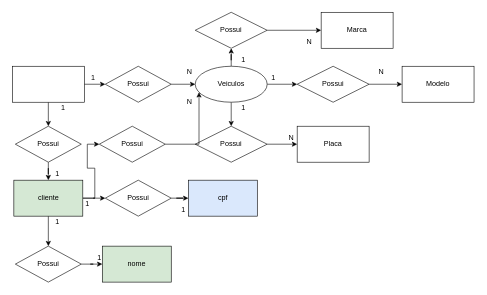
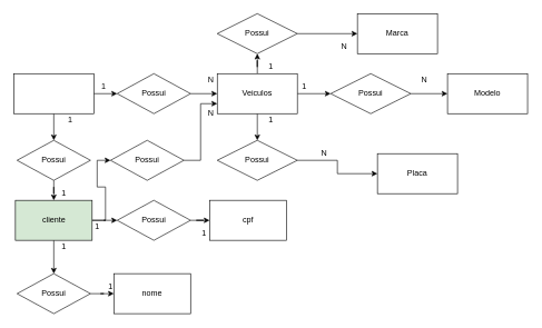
  <mxCell id="0" />
  <mxCell id="1" parent="0" />
  <mxCell id="2" style="edgeStyle=orthogonalEdgeStyle;rounded=0;orthogonalLoop=1;jettySize=auto;html=1;exitX=1;exitY=0.5;exitDx=0;exitDy=0;entryX=0;entryY=0.5;entryDx=0;entryDy=0;" edge="1" parent="1" source="4" target="6"><mxGeometry relative="1" as="geometry" /></mxCell>
  <mxCell id="3" style="edgeStyle=orthogonalEdgeStyle;rounded=0;orthogonalLoop=1;jettySize=auto;html=1;exitX=0.5;exitY=1;exitDx=0;exitDy=0;entryX=0.5;entryY=0;entryDx=0;entryDy=0;" edge="1" parent="1" source="4" target="22"><mxGeometry relative="1" as="geometry" /></mxCell>
  <mxCell id="4" value="" style="rounded=0;whiteSpace=wrap;html=1;" vertex="1" parent="1"><mxGeometry x="20" y="110" width="120" height="60" as="geometry" /></mxCell>
  <mxCell id="5" style="edgeStyle=orthogonalEdgeStyle;rounded=0;orthogonalLoop=1;jettySize=auto;html=1;exitX=1;exitY=0.5;exitDx=0;exitDy=0;entryX=0;entryY=0.5;entryDx=0;entryDy=0;" edge="1" parent="1" source="6" target="10"><mxGeometry relative="1" as="geometry" /></mxCell>
  <mxCell id="6" value="Possui" style="shape=rhombus;perimeter=rhombusPerimeter;whiteSpace=wrap;html=1;align=center;" vertex="1" parent="1"><mxGeometry x="175" y="110" width="110" height="60" as="geometry" /></mxCell>
  <mxCell id="7" style="edgeStyle=orthogonalEdgeStyle;rounded=0;orthogonalLoop=1;jettySize=auto;html=1;exitX=0.5;exitY=0;exitDx=0;exitDy=0;" edge="1" parent="1" source="10" target="12"><mxGeometry relative="1" as="geometry" /></mxCell>
  <mxCell id="8" style="edgeStyle=orthogonalEdgeStyle;rounded=0;orthogonalLoop=1;jettySize=auto;html=1;exitX=1;exitY=0.5;exitDx=0;exitDy=0;" edge="1" parent="1" source="10" target="16"><mxGeometry relative="1" as="geometry" /></mxCell>
  <mxCell id="9" style="edgeStyle=orthogonalEdgeStyle;rounded=0;orthogonalLoop=1;jettySize=auto;html=1;exitX=0.5;exitY=1;exitDx=0;exitDy=0;entryX=0.5;entryY=0;entryDx=0;entryDy=0;" edge="1" parent="1" source="10" target="14"><mxGeometry relative="1" as="geometry" /></mxCell>
- <mxCell id="10" value="Veiculos" style="ellipse;whiteSpace=wrap;html=1;" vertex="1" parent="1"><mxGeometry x="325" y="110" width="120" height="60" as="geometry" /></mxCell>
+ <mxCell id="10" value="Veiculos" style="rounded=0;whiteSpace=wrap;html=1;" vertex="1" parent="1"><mxGeometry x="325" y="110" width="120" height="60" as="geometry" /></mxCell>
  <mxCell id="11" style="edgeStyle=orthogonalEdgeStyle;rounded=0;orthogonalLoop=1;jettySize=auto;html=1;exitX=1;exitY=0.5;exitDx=0;exitDy=0;entryX=0;entryY=0.5;entryDx=0;entryDy=0;" edge="1" parent="1" source="12" target="17"><mxGeometry relative="1" as="geometry" /></mxCell>
  <mxCell id="12" value="Possui" style="shape=rhombus;perimeter=rhombusPerimeter;whiteSpace=wrap;html=1;align=center;" vertex="1" parent="1"><mxGeometry x="325" y="20" width="120" height="60" as="geometry" /></mxCell>
  <mxCell id="13" style="edgeStyle=orthogonalEdgeStyle;rounded=0;orthogonalLoop=1;jettySize=auto;html=1;entryX=0;entryY=0.5;entryDx=0;entryDy=0;" edge="1" parent="1" source="14" target="18"><mxGeometry relative="1" as="geometry" /></mxCell>
  <mxCell id="14" value="Possui" style="shape=rhombus;perimeter=rhombusPerimeter;whiteSpace=wrap;html=1;align=center;" vertex="1" parent="1"><mxGeometry x="325" y="210" width="120" height="60" as="geometry" /></mxCell>
  <mxCell id="15" style="edgeStyle=orthogonalEdgeStyle;rounded=0;orthogonalLoop=1;jettySize=auto;html=1;exitX=1;exitY=0.5;exitDx=0;exitDy=0;entryX=0;entryY=0.5;entryDx=0;entryDy=0;" edge="1" parent="1" source="16" target="19"><mxGeometry relative="1" as="geometry" /></mxCell>
  <mxCell id="16" value="Possui" style="shape=rhombus;perimeter=rhombusPerimeter;whiteSpace=wrap;html=1;align=center;" vertex="1" parent="1"><mxGeometry x="495" y="110" width="120" height="60" as="geometry" /></mxCell>
  <mxCell id="17" value="Marca" style="rounded=0;whiteSpace=wrap;html=1;" vertex="1" parent="1"><mxGeometry x="535" y="20" width="120" height="60" as="geometry" /></mxCell>
- <mxCell id="18" value="Placa" style="rounded=0;whiteSpace=wrap;html=1;" vertex="1" parent="1"><mxGeometry x="495" y="210" width="120" height="60" as="geometry" /></mxCell>
+ <mxCell id="18" value="Placa" style="rounded=0;whiteSpace=wrap;html=1;" vertex="1" parent="1"><mxGeometry x="565" y="230" width="120" height="60" as="geometry" /></mxCell>
  <mxCell id="19" value="Modelo" style="rounded=0;whiteSpace=wrap;html=1;" vertex="1" parent="1"><mxGeometry x="670" y="110" width="120" height="60" as="geometry" /></mxCell>
  <mxCell id="20" value="1" style="text;html=1;strokeColor=none;fillColor=none;align=center;verticalAlign=middle;whiteSpace=wrap;rounded=0;" vertex="1" parent="1"><mxGeometry x="135" y="120" width="40" height="20" as="geometry" /></mxCell>
  <mxCell id="21" style="edgeStyle=orthogonalEdgeStyle;rounded=0;orthogonalLoop=1;jettySize=auto;html=1;entryX=0.5;entryY=0;entryDx=0;entryDy=0;" edge="1" parent="1" source="22" target="26"><mxGeometry relative="1" as="geometry" /></mxCell>
  <mxCell id="22" value="Possui" style="shape=rhombus;perimeter=rhombusPerimeter;whiteSpace=wrap;html=1;align=center;" vertex="1" parent="1"><mxGeometry x="25" y="210" width="110" height="60" as="geometry" /></mxCell>
  <mxCell id="23" style="edgeStyle=orthogonalEdgeStyle;rounded=0;orthogonalLoop=1;jettySize=auto;html=1;exitX=1;exitY=0.5;exitDx=0;exitDy=0;entryX=0;entryY=0.5;entryDx=0;entryDy=0;" edge="1" parent="1" source="26" target="35"><mxGeometry relative="1" as="geometry" /></mxCell>
  <mxCell id="24" style="edgeStyle=orthogonalEdgeStyle;rounded=0;orthogonalLoop=1;jettySize=auto;html=1;entryX=0;entryY=0.5;entryDx=0;entryDy=0;" edge="1" parent="1" source="26" target="29"><mxGeometry relative="1" as="geometry" /></mxCell>
  <mxCell id="25" value="" style="edgeStyle=orthogonalEdgeStyle;rounded=0;orthogonalLoop=1;jettySize=auto;html=1;" edge="1" parent="1" source="26" target="31"><mxGeometry relative="1" as="geometry" /></mxCell>
  <mxCell id="26" value="cliente" style="rounded=0;whiteSpace=wrap;html=1;fillColor=#d5e8d4;" vertex="1" parent="1"><mxGeometry x="22.5" y="300" width="115" height="60" as="geometry" /></mxCell>
  <mxCell id="27" value="1" style="text;html=1;strokeColor=none;fillColor=none;align=center;verticalAlign=middle;whiteSpace=wrap;rounded=0;" vertex="1" parent="1"><mxGeometry x="85" y="170" width="40" height="20" as="geometry" /></mxCell>
  <mxCell id="28" style="edgeStyle=orthogonalEdgeStyle;rounded=0;orthogonalLoop=1;jettySize=auto;html=1;entryX=0;entryY=0.5;entryDx=0;entryDy=0;" edge="1" parent="1" source="29" target="33"><mxGeometry relative="1" as="geometry" /></mxCell>
  <mxCell id="29" value="Possui" style="shape=rhombus;perimeter=rhombusPerimeter;whiteSpace=wrap;html=1;align=center;" vertex="1" parent="1"><mxGeometry x="175" y="300" width="110" height="60" as="geometry" /></mxCell>
  <mxCell id="30" value="" style="edgeStyle=orthogonalEdgeStyle;rounded=0;orthogonalLoop=1;jettySize=auto;html=1;" edge="1" parent="1" source="31" target="32"><mxGeometry relative="1" as="geometry" /></mxCell>
  <mxCell id="31" value="Possui" style="shape=rhombus;perimeter=rhombusPerimeter;whiteSpace=wrap;html=1;align=center;" vertex="1" parent="1"><mxGeometry x="25" y="410" width="110" height="60" as="geometry" /></mxCell>
- <mxCell id="32" value="nome" style="rounded=0;whiteSpace=wrap;html=1;fillColor=#d5e8d4;" vertex="1" parent="1"><mxGeometry x="170" y="410" width="115" height="60" as="geometry" /></mxCell>
- <mxCell id="33" value="cpf" style="rounded=0;whiteSpace=wrap;html=1;fillColor=#dae8fc;" vertex="1" parent="1"><mxGeometry x="313.5" y="300" width="115" height="60" as="geometry" /></mxCell>
+ <mxCell id="32" value="nome" style="rounded=0;whiteSpace=wrap;html=1;" vertex="1" parent="1"><mxGeometry x="170" y="410" width="115" height="60" as="geometry" /></mxCell>
+ <mxCell id="33" value="cpf" style="rounded=0;whiteSpace=wrap;html=1;" vertex="1" parent="1"><mxGeometry x="313.5" y="300" width="115" height="60" as="geometry" /></mxCell>
  <mxCell id="34" style="edgeStyle=orthogonalEdgeStyle;rounded=0;orthogonalLoop=1;jettySize=auto;html=1;entryX=0;entryY=0.75;entryDx=0;entryDy=0;" edge="1" parent="1" source="35" target="10"><mxGeometry relative="1" as="geometry" /></mxCell>
  <mxCell id="35" value="Possui" style="shape=rhombus;perimeter=rhombusPerimeter;whiteSpace=wrap;html=1;align=center;" vertex="1" parent="1"><mxGeometry x="165" y="210" width="110" height="60" as="geometry" /></mxCell>
  <mxCell id="36" value="N" style="text;html=1;align=center;verticalAlign=middle;resizable=0;points=[];autosize=1;strokeColor=none;" vertex="1" parent="1"><mxGeometry x="305" y="110" width="20" height="20" as="geometry" /></mxCell>
  <mxCell id="37" value="1" style="text;html=1;align=center;verticalAlign=middle;resizable=0;points=[];autosize=1;strokeColor=none;" vertex="1" parent="1"><mxGeometry x="395" y="90" width="20" height="20" as="geometry" /></mxCell>
  <mxCell id="38" value="N" style="text;html=1;align=center;verticalAlign=middle;resizable=0;points=[];autosize=1;strokeColor=none;" vertex="1" parent="1"><mxGeometry x="505" y="60" width="20" height="20" as="geometry" /></mxCell>
  <mxCell id="39" value="1" style="text;html=1;align=center;verticalAlign=middle;resizable=0;points=[];autosize=1;strokeColor=none;" vertex="1" parent="1"><mxGeometry x="445" y="120" width="20" height="20" as="geometry" /></mxCell>
  <mxCell id="40" value="N" style="text;html=1;align=center;verticalAlign=middle;resizable=0;points=[];autosize=1;strokeColor=none;" vertex="1" parent="1"><mxGeometry x="625" y="110" width="20" height="20" as="geometry" /></mxCell>
  <mxCell id="41" value="1" style="text;html=1;align=center;verticalAlign=middle;resizable=0;points=[];autosize=1;strokeColor=none;" vertex="1" parent="1"><mxGeometry x="395" y="170" width="20" height="20" as="geometry" /></mxCell>
  <mxCell id="42" value="N" style="text;html=1;align=center;verticalAlign=middle;resizable=0;points=[];autosize=1;strokeColor=none;" vertex="1" parent="1"><mxGeometry x="475" y="220" width="20" height="20" as="geometry" /></mxCell>
  <mxCell id="43" value="1" style="text;html=1;align=center;verticalAlign=middle;resizable=0;points=[];autosize=1;strokeColor=none;" vertex="1" parent="1"><mxGeometry x="85" y="280" width="20" height="20" as="geometry" /></mxCell>
  <mxCell id="44" value="N" style="text;html=1;align=center;verticalAlign=middle;resizable=0;points=[];autosize=1;strokeColor=none;" vertex="1" parent="1"><mxGeometry x="305" y="160" width="20" height="20" as="geometry" /></mxCell>
  <mxCell id="45" value="1" style="text;html=1;align=center;verticalAlign=middle;resizable=0;points=[];autosize=1;strokeColor=none;" vertex="1" parent="1"><mxGeometry x="85" y="360" width="20" height="20" as="geometry" /></mxCell>
  <mxCell id="46" value="1" style="text;html=1;align=center;verticalAlign=middle;resizable=0;points=[];autosize=1;strokeColor=none;" vertex="1" parent="1"><mxGeometry x="155" y="420" width="20" height="20" as="geometry" /></mxCell>
  <mxCell id="47" value="1" style="text;html=1;align=center;verticalAlign=middle;resizable=0;points=[];autosize=1;strokeColor=none;" vertex="1" parent="1"><mxGeometry x="135" y="330" width="20" height="20" as="geometry" /></mxCell>
  <mxCell id="48" value="1" style="text;html=1;align=center;verticalAlign=middle;resizable=0;points=[];autosize=1;strokeColor=none;" vertex="1" parent="1"><mxGeometry x="295" y="340" width="20" height="20" as="geometry" /></mxCell>
